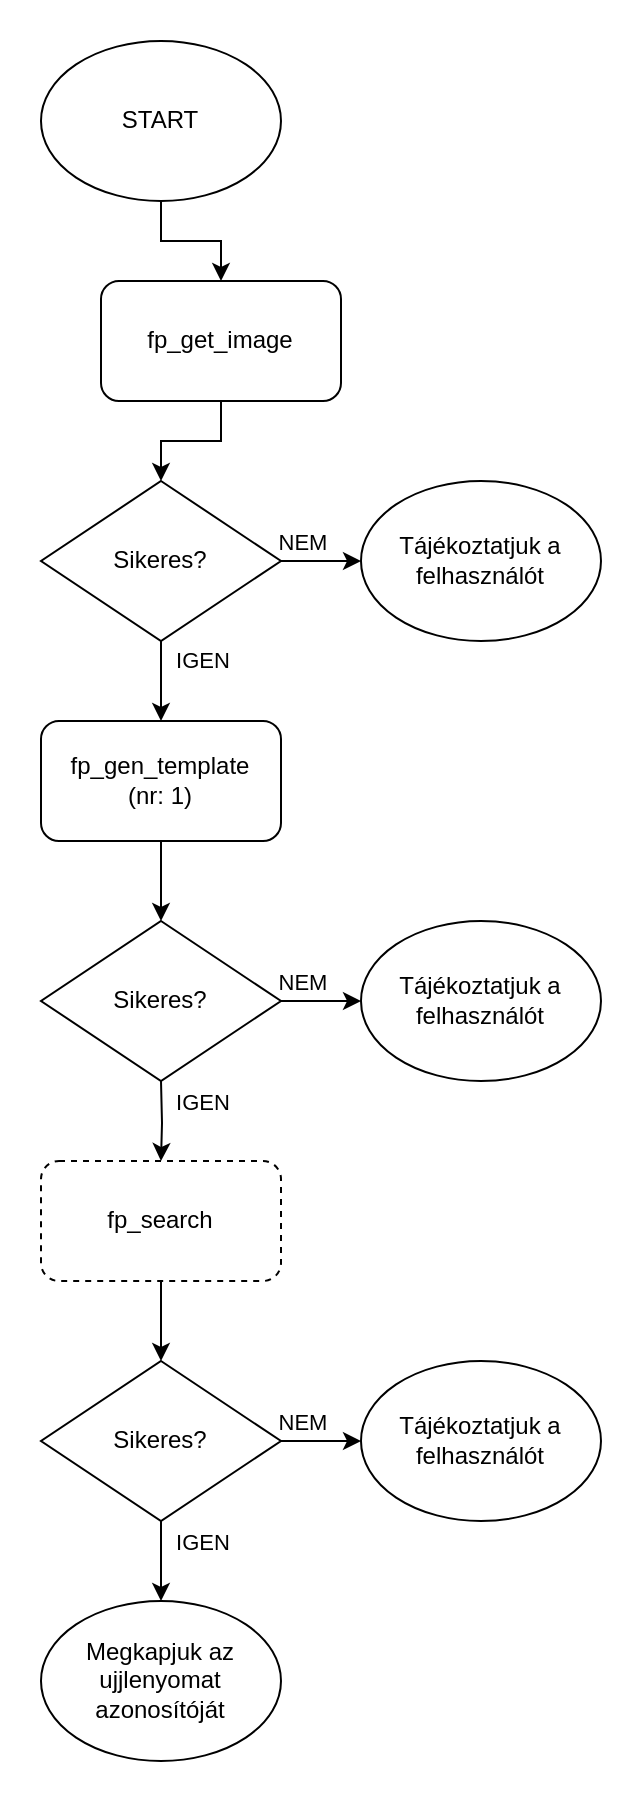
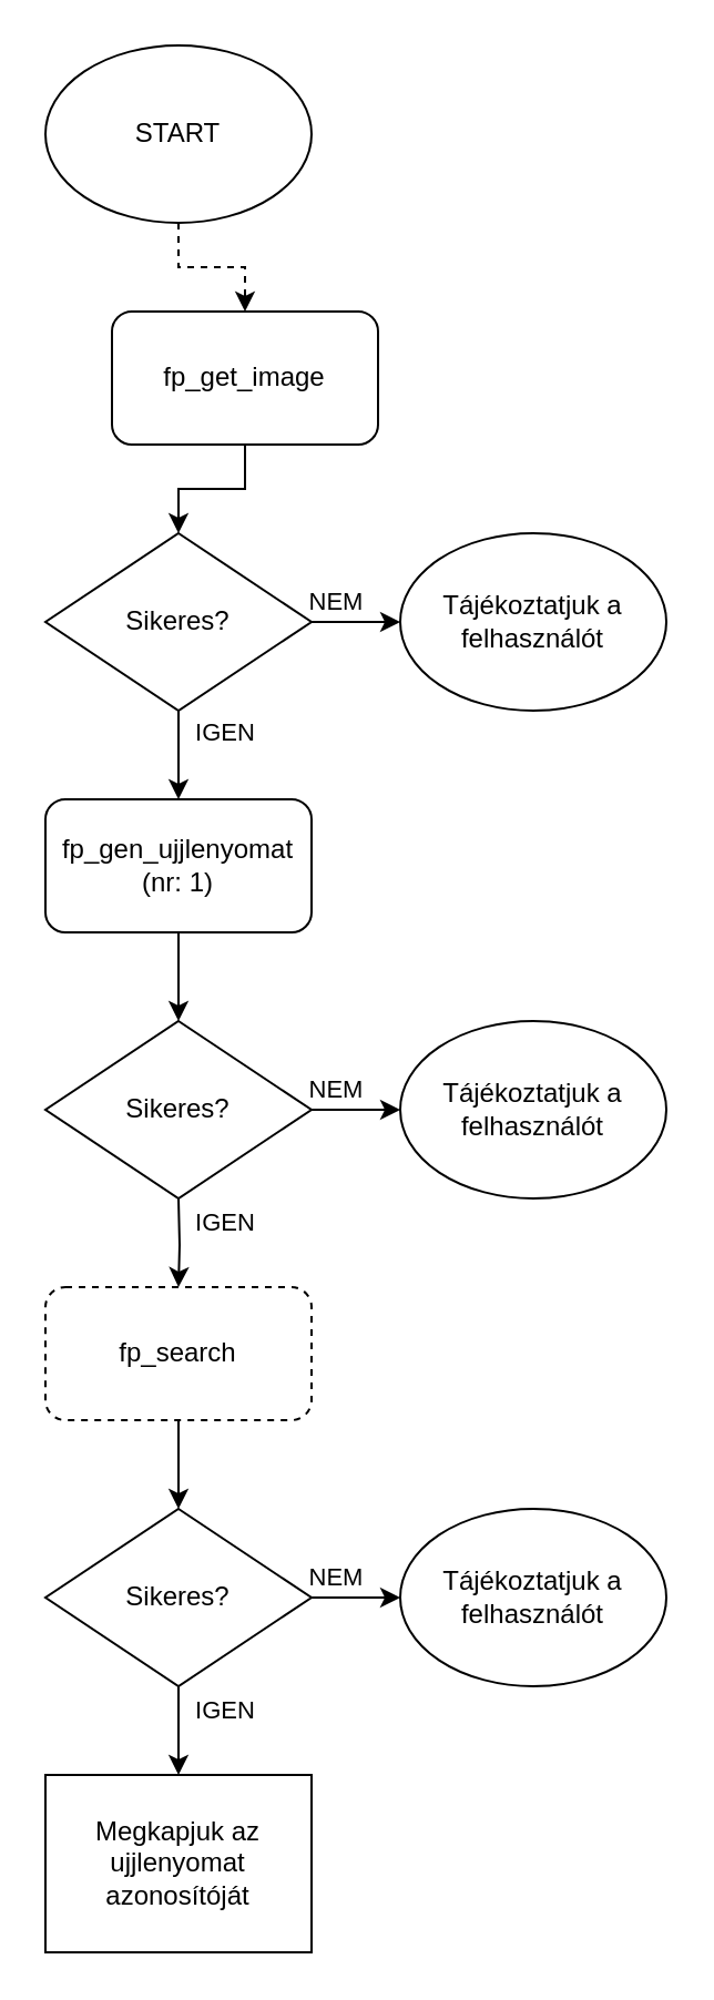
  <mxCell id="0" />
  <mxCell id="1" parent="0" />
- <mxCell id="2" style="edgeStyle=orthogonalEdgeStyle;rounded=0;orthogonalLoop=1;jettySize=auto;html=1;exitX=0.5;exitY=1;exitDx=0;exitDy=0;" parent="1" source="3" target="5" edge="1"><mxGeometry relative="1" as="geometry" /></mxCell>
+ <mxCell id="2" style="edgeStyle=orthogonalEdgeStyle;rounded=0;orthogonalLoop=1;jettySize=auto;html=1;exitX=0.5;exitY=1;exitDx=0;exitDy=0;dashed=1;" parent="1" source="3" target="5" edge="1"><mxGeometry relative="1" as="geometry" /></mxCell>
  <mxCell id="3" value="START" style="ellipse;whiteSpace=wrap;html=1;" parent="1" vertex="1"><mxGeometry x="20" y="20" width="120" height="80" as="geometry" /></mxCell>
  <mxCell id="4" style="edgeStyle=orthogonalEdgeStyle;rounded=0;orthogonalLoop=1;jettySize=auto;html=1;exitX=0.5;exitY=1;exitDx=0;exitDy=0;entryX=0.5;entryY=0;entryDx=0;entryDy=0;" parent="1" source="5" target="10" edge="1"><mxGeometry relative="1" as="geometry" /></mxCell>
  <mxCell id="5" value="fp_get_image" style="rounded=1;whiteSpace=wrap;html=1;" parent="1" vertex="1"><mxGeometry x="50" y="140" width="120" height="60" as="geometry" /></mxCell>
  <mxCell id="6" style="edgeStyle=orthogonalEdgeStyle;rounded=0;orthogonalLoop=1;jettySize=auto;html=1;exitX=1;exitY=0.5;exitDx=0;exitDy=0;" parent="1" source="10" target="11" edge="1"><mxGeometry relative="1" as="geometry" /></mxCell>
  <mxCell id="7" value="NEM&lt;br&gt;" style="edgeLabel;html=1;align=center;verticalAlign=middle;resizable=0;points=[];" parent="6" vertex="1" connectable="0"><mxGeometry x="0.2" y="-1" relative="1" as="geometry"><mxPoint x="-14" y="-11" as="offset" /></mxGeometry></mxCell>
  <mxCell id="8" style="edgeStyle=orthogonalEdgeStyle;rounded=0;orthogonalLoop=1;jettySize=auto;html=1;exitX=0.5;exitY=1;exitDx=0;exitDy=0;entryX=0.5;entryY=0;entryDx=0;entryDy=0;" parent="1" source="10" target="13" edge="1"><mxGeometry relative="1" as="geometry" /></mxCell>
  <mxCell id="9" value="IGEN" style="edgeLabel;html=1;align=center;verticalAlign=middle;resizable=0;points=[];" parent="8" vertex="1" connectable="0"><mxGeometry x="-0.076" y="-1" relative="1" as="geometry"><mxPoint x="21" y="-9" as="offset" /></mxGeometry></mxCell>
  <mxCell id="10" value="Sikeres?" style="rhombus;whiteSpace=wrap;html=1;" parent="1" vertex="1"><mxGeometry x="20" y="240" width="120" height="80" as="geometry" /></mxCell>
  <mxCell id="11" value="Tájékoztatjuk a felhasználót" style="ellipse;whiteSpace=wrap;html=1;" parent="1" vertex="1"><mxGeometry x="180" y="240" width="120" height="80" as="geometry" /></mxCell>
  <mxCell id="12" style="edgeStyle=orthogonalEdgeStyle;rounded=0;orthogonalLoop=1;jettySize=auto;html=1;exitX=0.5;exitY=1;exitDx=0;exitDy=0;entryX=0.5;entryY=0;entryDx=0;entryDy=0;" parent="1" source="13" target="16" edge="1"><mxGeometry relative="1" as="geometry" /></mxCell>
- <mxCell id="13" value="fp_gen_template&lt;br&gt;(nr: 1)" style="rounded=1;whiteSpace=wrap;html=1;" parent="1" vertex="1"><mxGeometry x="20" y="360" width="120" height="60" as="geometry" /></mxCell>
+ <mxCell id="13" value="fp_gen_ujjlenyomat&lt;br&gt;(nr: 1)" style="rounded=1;whiteSpace=wrap;html=1;" parent="1" vertex="1"><mxGeometry x="20" y="360" width="120" height="60" as="geometry" /></mxCell>
  <mxCell id="14" style="edgeStyle=orthogonalEdgeStyle;rounded=0;orthogonalLoop=1;jettySize=auto;html=1;exitX=1;exitY=0.5;exitDx=0;exitDy=0;" parent="1" source="16" target="17" edge="1"><mxGeometry relative="1" as="geometry" /></mxCell>
  <mxCell id="15" value="NEM&lt;br&gt;" style="edgeLabel;html=1;align=center;verticalAlign=middle;resizable=0;points=[];" parent="14" vertex="1" connectable="0"><mxGeometry x="0.2" y="-1" relative="1" as="geometry"><mxPoint x="-14" y="-11" as="offset" /></mxGeometry></mxCell>
  <mxCell id="16" value="Sikeres?" style="rhombus;whiteSpace=wrap;html=1;" parent="1" vertex="1"><mxGeometry x="20" y="460" width="120" height="80" as="geometry" /></mxCell>
  <mxCell id="17" value="Tájékoztatjuk a felhasználót" style="ellipse;whiteSpace=wrap;html=1;" parent="1" vertex="1"><mxGeometry x="180" y="460" width="120" height="80" as="geometry" /></mxCell>
  <mxCell id="18" style="edgeStyle=orthogonalEdgeStyle;rounded=0;orthogonalLoop=1;jettySize=auto;html=1;exitX=0.5;exitY=1;exitDx=0;exitDy=0;entryX=0.5;entryY=0;entryDx=0;entryDy=0;" edge="1" parent="1" target="21"><mxGeometry relative="1" as="geometry"><mxPoint x="80" y="540" as="sourcePoint" /></mxGeometry></mxCell>
  <mxCell id="19" value="IGEN" style="edgeLabel;html=1;align=center;verticalAlign=middle;resizable=0;points=[];" vertex="1" connectable="0" parent="18"><mxGeometry x="-0.076" y="-1" relative="1" as="geometry"><mxPoint x="21" y="-9" as="offset" /></mxGeometry></mxCell>
  <mxCell id="20" style="edgeStyle=orthogonalEdgeStyle;rounded=0;orthogonalLoop=1;jettySize=auto;html=1;exitX=0.5;exitY=1;exitDx=0;exitDy=0;entryX=0.5;entryY=0;entryDx=0;entryDy=0;" edge="1" parent="1" source="21" target="26"><mxGeometry relative="1" as="geometry" /></mxCell>
  <mxCell id="21" value="fp_search" style="rounded=1;whiteSpace=wrap;html=1;dashed=1;" vertex="1" parent="1"><mxGeometry x="20" y="580" width="120" height="60" as="geometry" /></mxCell>
  <mxCell id="22" style="edgeStyle=orthogonalEdgeStyle;rounded=0;orthogonalLoop=1;jettySize=auto;html=1;exitX=1;exitY=0.5;exitDx=0;exitDy=0;" edge="1" parent="1" source="26" target="27"><mxGeometry relative="1" as="geometry" /></mxCell>
  <mxCell id="23" value="NEM&lt;br&gt;" style="edgeLabel;html=1;align=center;verticalAlign=middle;resizable=0;points=[];" vertex="1" connectable="0" parent="22"><mxGeometry x="0.2" y="-1" relative="1" as="geometry"><mxPoint x="-14" y="-11" as="offset" /></mxGeometry></mxCell>
  <mxCell id="24" style="edgeStyle=orthogonalEdgeStyle;rounded=0;orthogonalLoop=1;jettySize=auto;html=1;exitX=0.5;exitY=1;exitDx=0;exitDy=0;entryX=0.5;entryY=0;entryDx=0;entryDy=0;" edge="1" parent="1" source="26" target="28"><mxGeometry relative="1" as="geometry" /></mxCell>
  <mxCell id="25" value="IGEN" style="edgeLabel;html=1;align=center;verticalAlign=middle;resizable=0;points=[];" vertex="1" connectable="0" parent="24"><mxGeometry y="-2" relative="1" as="geometry"><mxPoint x="22" y="-10" as="offset" /></mxGeometry></mxCell>
  <mxCell id="26" value="Sikeres?" style="rhombus;whiteSpace=wrap;html=1;" vertex="1" parent="1"><mxGeometry x="20" y="680" width="120" height="80" as="geometry" /></mxCell>
  <mxCell id="27" value="Tájékoztatjuk a felhasználót" style="ellipse;whiteSpace=wrap;html=1;" vertex="1" parent="1"><mxGeometry x="180" y="680" width="120" height="80" as="geometry" /></mxCell>
- <mxCell id="28" value="Megkapjuk az ujjlenyomat azonosítóját" style="ellipse;whiteSpace=wrap;html=1;" vertex="1" parent="1"><mxGeometry x="20" y="800" width="120" height="80" as="geometry" /></mxCell>
+ <mxCell id="28" value="Megkapjuk az ujjlenyomat azonosítóját" style="whiteSpace=wrap;html=1;rounded=0;" vertex="1" parent="1"><mxGeometry x="20" y="800" width="120" height="80" as="geometry" /></mxCell>
